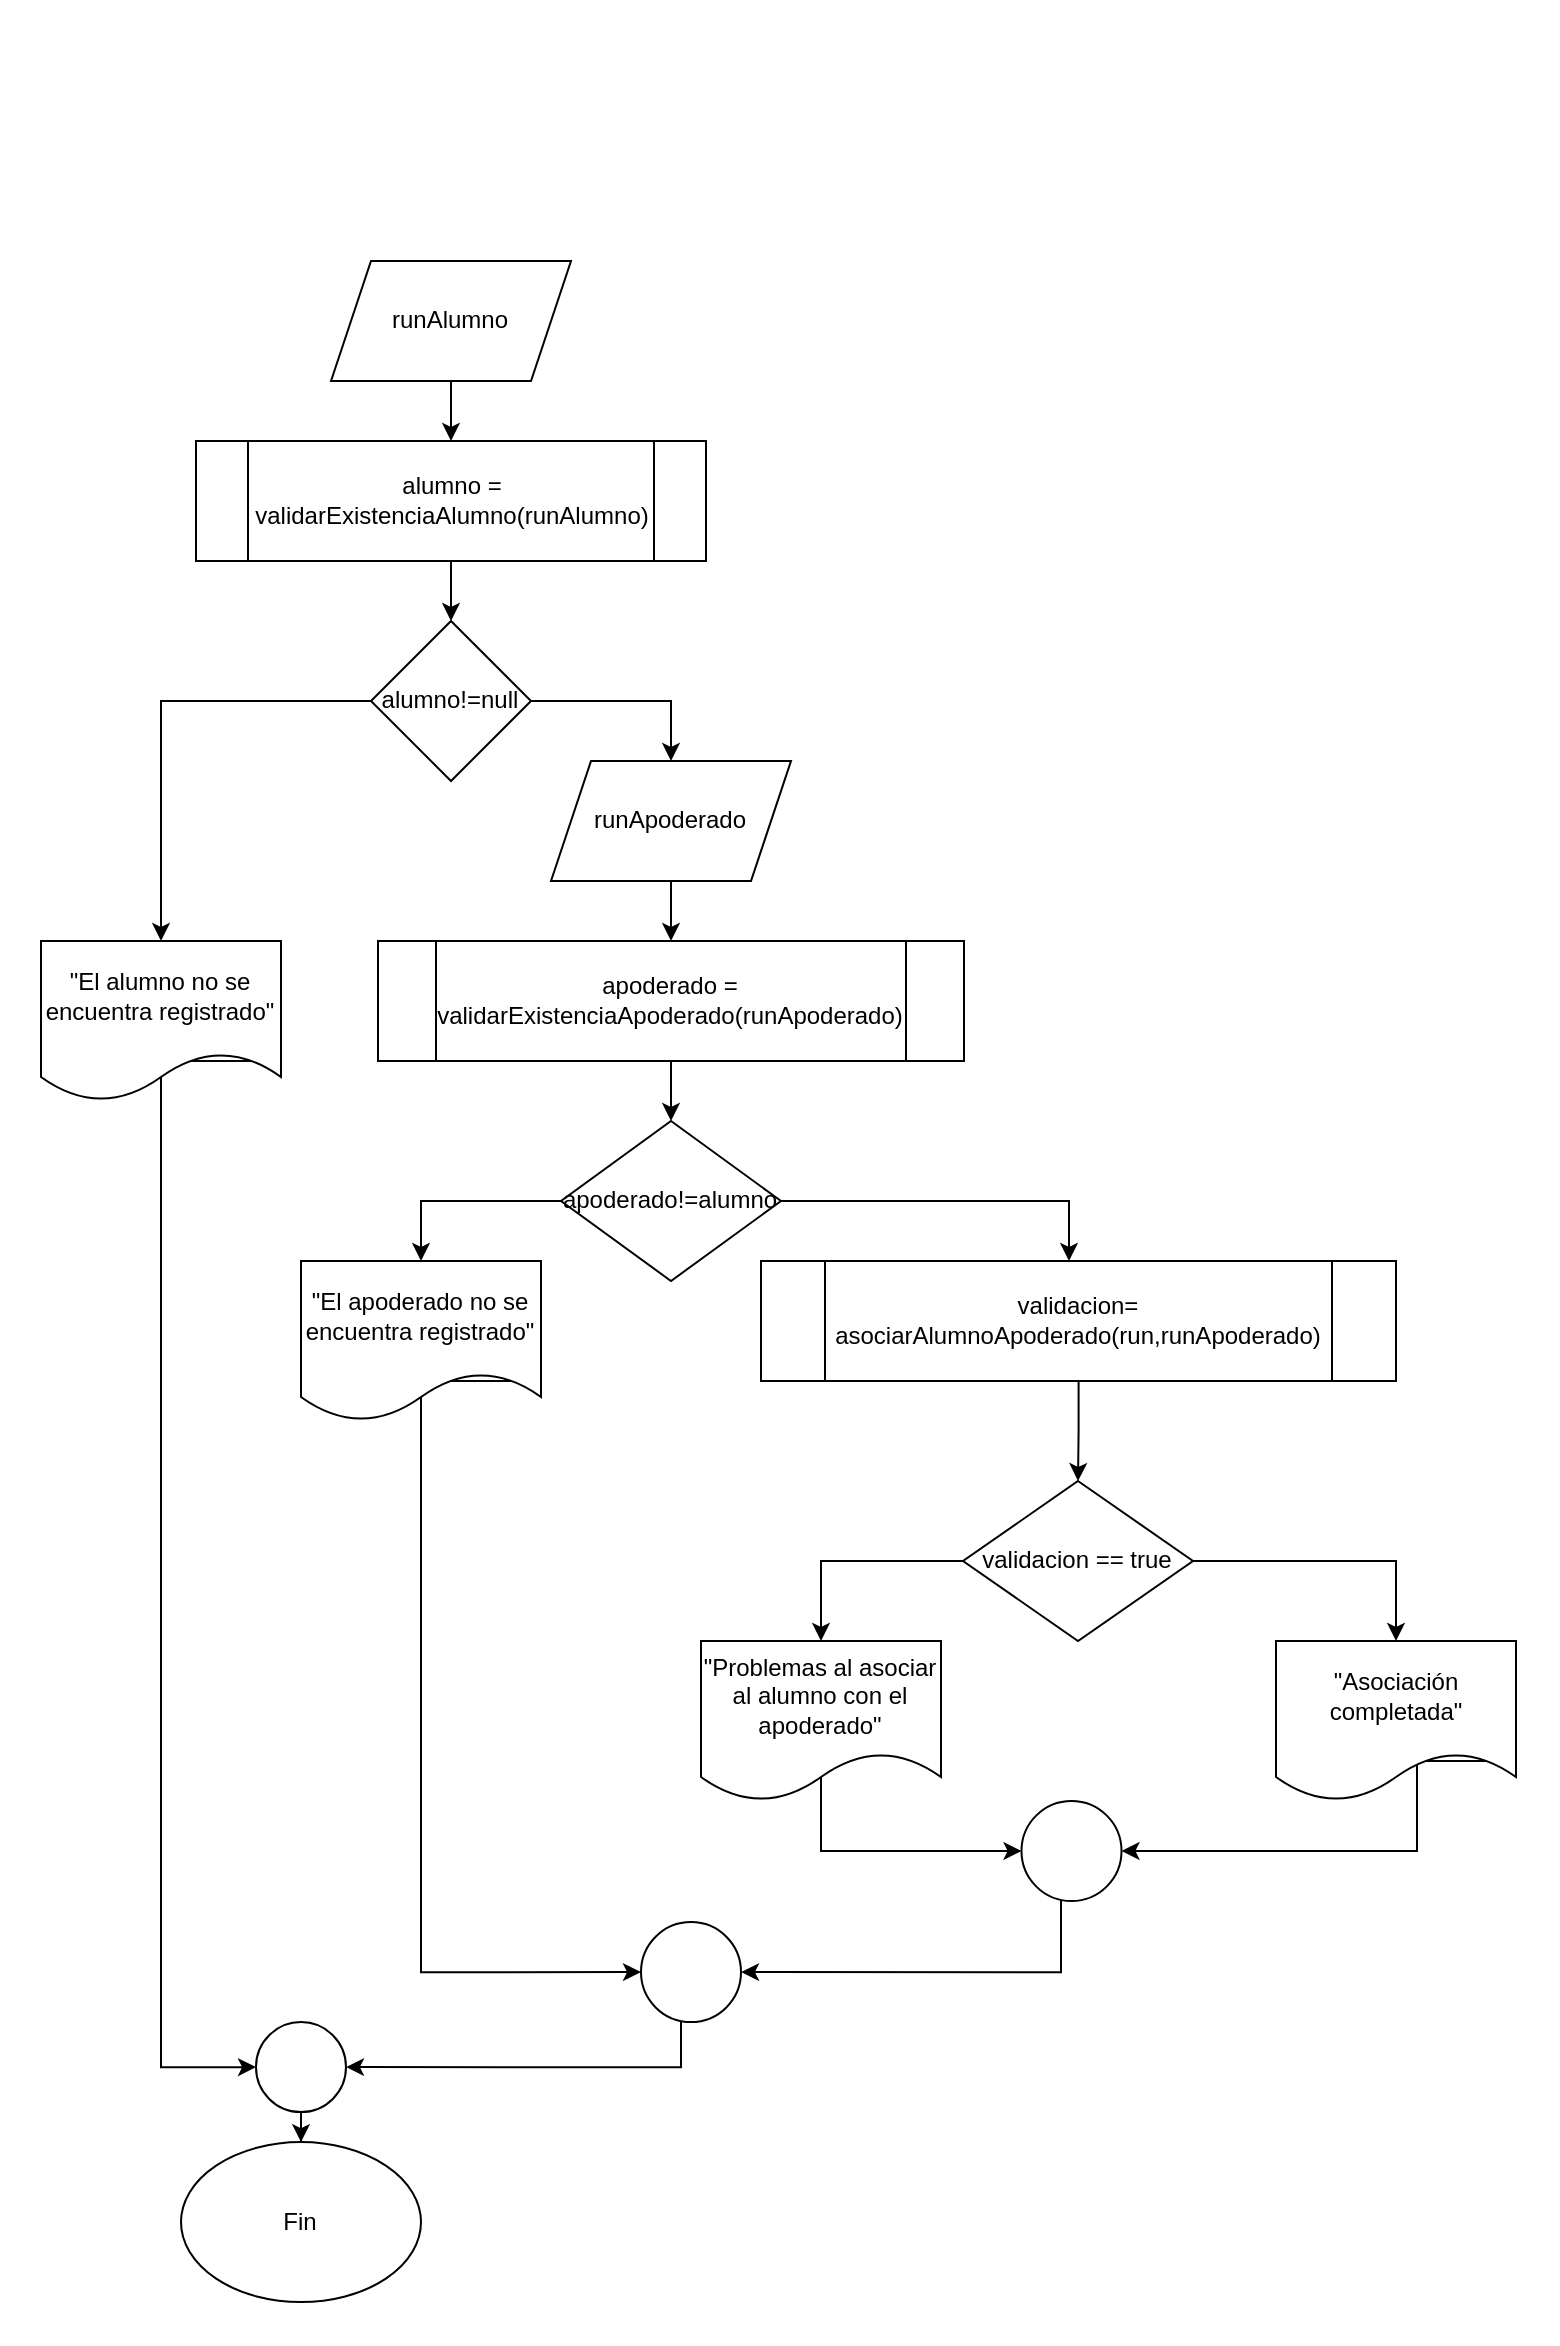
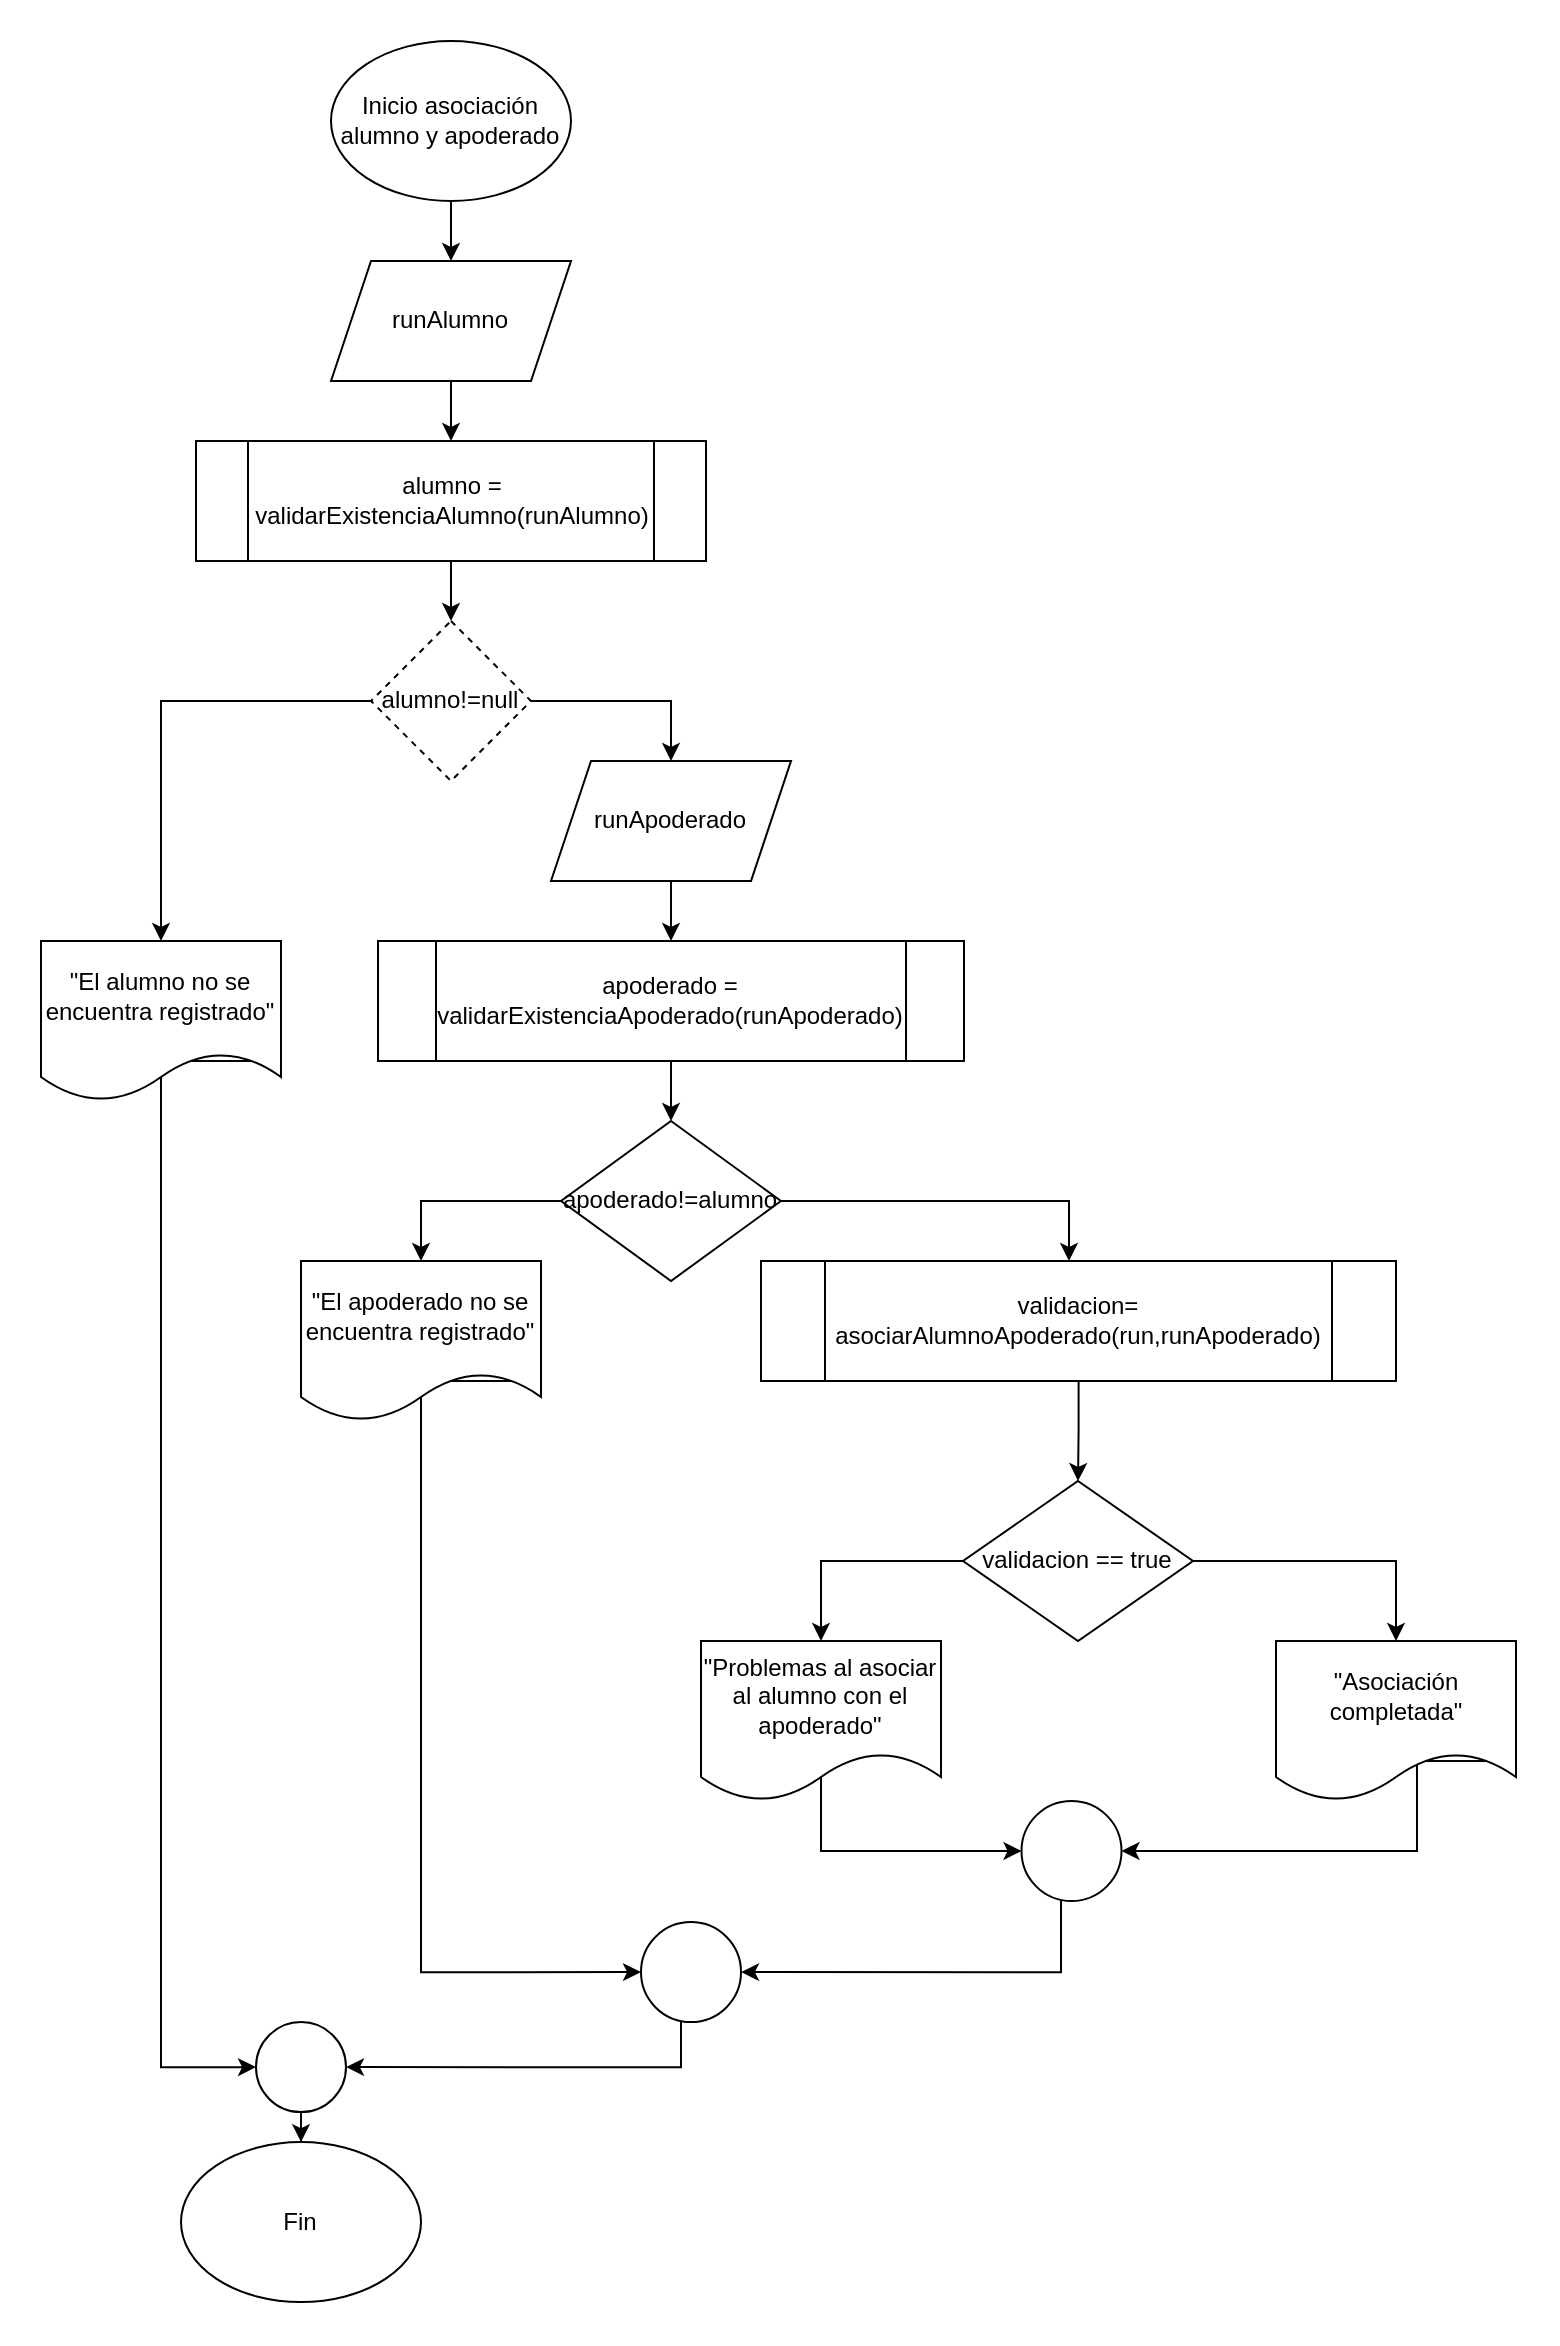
  <mxCell id="0" />
  <mxCell id="1" parent="0" />
  <mxCell id="2" style="edgeStyle=orthogonalEdgeStyle;rounded=0;orthogonalLoop=1;jettySize=auto;html=1;" edge="1" parent="1" source="3" target="6"><mxGeometry relative="1" as="geometry" /></mxCell>
  <mxCell id="3" value="validacion=&lt;br&gt;asociarAlumnoApoderado(run,runApoderado)" style="shape=process;whiteSpace=wrap;html=1;backgroundOutline=1;" vertex="1" parent="1"><mxGeometry x="380" y="630" width="317.5" height="60" as="geometry" /></mxCell>
  <mxCell id="4" style="edgeStyle=orthogonalEdgeStyle;rounded=0;orthogonalLoop=1;jettySize=auto;html=1;entryX=0.5;entryY=0;entryDx=0;entryDy=0;" edge="1" parent="1" source="6" target="8"><mxGeometry relative="1" as="geometry" /></mxCell>
  <mxCell id="5" style="edgeStyle=orthogonalEdgeStyle;rounded=0;orthogonalLoop=1;jettySize=auto;html=1;entryX=0.5;entryY=0;entryDx=0;entryDy=0;" edge="1" parent="1" source="6" target="10"><mxGeometry relative="1" as="geometry" /></mxCell>
  <mxCell id="6" value="validacion == true" style="rhombus;whiteSpace=wrap;html=1;" vertex="1" parent="1"><mxGeometry x="481" y="740" width="115" height="80" as="geometry" /></mxCell>
  <mxCell id="7" style="edgeStyle=orthogonalEdgeStyle;rounded=0;orthogonalLoop=1;jettySize=auto;html=1;exitX=1;exitY=0.75;exitDx=0;exitDy=0;entryX=1;entryY=0.5;entryDx=0;entryDy=0;" edge="1" parent="1" source="8" target="12"><mxGeometry relative="1" as="geometry"><mxPoint x="565" y="931" as="targetPoint" /><Array as="points"><mxPoint x="708" y="880" /><mxPoint x="708" y="925" /></Array></mxGeometry></mxCell>
  <mxCell id="8" value="&quot;Asociación completada&quot;" style="shape=document;whiteSpace=wrap;html=1;boundedLbl=1;" vertex="1" parent="1"><mxGeometry x="637.5" y="820" width="120" height="80" as="geometry" /></mxCell>
  <mxCell id="9" style="edgeStyle=orthogonalEdgeStyle;rounded=0;orthogonalLoop=1;jettySize=auto;html=1;exitX=0;exitY=0.75;exitDx=0;exitDy=0;entryX=0;entryY=0.5;entryDx=0;entryDy=0;" edge="1" parent="1" source="10" target="12"><mxGeometry relative="1" as="geometry"><mxPoint x="515" y="931" as="targetPoint" /><Array as="points"><mxPoint x="410" y="880" /><mxPoint x="410" y="925" /></Array></mxGeometry></mxCell>
  <mxCell id="10" value="&quot;Problemas al asociar al alumno con el apoderado&quot;" style="shape=document;whiteSpace=wrap;html=1;boundedLbl=1;" vertex="1" parent="1"><mxGeometry x="350" y="820" width="120" height="80" as="geometry" /></mxCell>
  <mxCell id="11" style="edgeStyle=orthogonalEdgeStyle;rounded=0;orthogonalLoop=1;jettySize=auto;html=1;entryX=1;entryY=0.5;entryDx=0;entryDy=0;" edge="1" parent="1" target="34"><mxGeometry relative="1" as="geometry"><Array as="points"><mxPoint x="530" y="986" /></Array><mxPoint x="530" y="930.003" as="sourcePoint" /><mxPoint x="370" y="975.56" as="targetPoint" /></mxGeometry></mxCell>
  <mxCell id="12" value="" style="ellipse;whiteSpace=wrap;html=1;aspect=fixed;" vertex="1" parent="1"><mxGeometry x="510.25" y="900" width="50" height="50" as="geometry" /></mxCell>
+ <mxCell id="13" style="edgeStyle=orthogonalEdgeStyle;rounded=0;orthogonalLoop=1;jettySize=auto;html=1;entryX=0.5;entryY=0;entryDx=0;entryDy=0;" edge="1" parent="1" source="14" target="16"><mxGeometry relative="1" as="geometry" /></mxCell>
+ <mxCell id="14" value="Inicio asociación alumno y apoderado" style="ellipse;whiteSpace=wrap;html=1;" vertex="1" parent="1"><mxGeometry x="165" y="20" width="120" height="80" as="geometry" /></mxCell>
  <mxCell id="15" style="edgeStyle=orthogonalEdgeStyle;rounded=0;orthogonalLoop=1;jettySize=auto;html=1;" edge="1" parent="1" source="16" target="18"><mxGeometry relative="1" as="geometry" /></mxCell>
  <mxCell id="16" value="runAlumno" style="shape=parallelogram;perimeter=parallelogramPerimeter;whiteSpace=wrap;html=1;fixedSize=1;" vertex="1" parent="1"><mxGeometry x="165" y="130" width="120" height="60" as="geometry" /></mxCell>
  <mxCell id="17" style="edgeStyle=orthogonalEdgeStyle;rounded=0;orthogonalLoop=1;jettySize=auto;html=1;exitX=0.5;exitY=1;exitDx=0;exitDy=0;" edge="1" parent="1" source="18" target="21"><mxGeometry relative="1" as="geometry" /></mxCell>
  <mxCell id="18" value="alumno = validarExistenciaAlumno(runAlumno)" style="shape=process;whiteSpace=wrap;html=1;backgroundOutline=1;" vertex="1" parent="1"><mxGeometry x="97.5" y="220" width="255" height="60" as="geometry" /></mxCell>
  <mxCell id="19" style="edgeStyle=orthogonalEdgeStyle;rounded=0;orthogonalLoop=1;jettySize=auto;html=1;exitX=1;exitY=0.5;exitDx=0;exitDy=0;entryX=0.5;entryY=0;entryDx=0;entryDy=0;" edge="1" parent="1" source="21" target="23"><mxGeometry relative="1" as="geometry" /></mxCell>
  <mxCell id="20" style="edgeStyle=orthogonalEdgeStyle;rounded=0;orthogonalLoop=1;jettySize=auto;html=1;exitX=0;exitY=0.5;exitDx=0;exitDy=0;entryX=0.5;entryY=0;entryDx=0;entryDy=0;" edge="1" parent="1" source="21" target="27"><mxGeometry relative="1" as="geometry" /></mxCell>
- <mxCell id="21" value="alumno!=null" style="rhombus;whiteSpace=wrap;html=1;" vertex="1" parent="1"><mxGeometry x="185" y="310" width="80" height="80" as="geometry" /></mxCell>
+ <mxCell id="21" value="alumno!=null" style="rhombus;whiteSpace=wrap;html=1;dashed=1;" vertex="1" parent="1"><mxGeometry x="185" y="310" width="80" height="80" as="geometry" /></mxCell>
  <mxCell id="22" style="edgeStyle=orthogonalEdgeStyle;rounded=0;orthogonalLoop=1;jettySize=auto;html=1;" edge="1" parent="1" source="23" target="25"><mxGeometry relative="1" as="geometry" /></mxCell>
  <mxCell id="23" value="runApoderado" style="shape=parallelogram;perimeter=parallelogramPerimeter;whiteSpace=wrap;html=1;fixedSize=1;" vertex="1" parent="1"><mxGeometry x="275" y="380" width="120" height="60" as="geometry" /></mxCell>
  <mxCell id="24" style="edgeStyle=orthogonalEdgeStyle;rounded=0;orthogonalLoop=1;jettySize=auto;html=1;exitX=0.5;exitY=1;exitDx=0;exitDy=0;" edge="1" parent="1" source="25" target="30"><mxGeometry relative="1" as="geometry" /></mxCell>
  <mxCell id="25" value="apoderado = validarExistenciaApoderado(runApoderado)" style="shape=process;whiteSpace=wrap;html=1;backgroundOutline=1;" vertex="1" parent="1"><mxGeometry x="188.5" y="470" width="293" height="60" as="geometry" /></mxCell>
  <mxCell id="26" style="edgeStyle=orthogonalEdgeStyle;rounded=0;orthogonalLoop=1;jettySize=auto;html=1;exitX=1;exitY=0.75;exitDx=0;exitDy=0;entryX=0;entryY=0.5;entryDx=0;entryDy=0;" edge="1" parent="1" source="27" target="36"><mxGeometry relative="1" as="geometry"><Array as="points"><mxPoint x="80" y="530" /><mxPoint x="80" y="1033" /></Array></mxGeometry></mxCell>
  <mxCell id="27" value="&quot;El alumno no se encuentra registrado&quot;" style="shape=document;whiteSpace=wrap;html=1;boundedLbl=1;" vertex="1" parent="1"><mxGeometry x="20" y="470" width="120" height="80" as="geometry" /></mxCell>
  <mxCell id="28" style="edgeStyle=orthogonalEdgeStyle;rounded=0;orthogonalLoop=1;jettySize=auto;html=1;entryX=0.5;entryY=0;entryDx=0;entryDy=0;" edge="1" parent="1" source="30" target="32"><mxGeometry relative="1" as="geometry" /></mxCell>
  <mxCell id="29" style="edgeStyle=orthogonalEdgeStyle;rounded=0;orthogonalLoop=1;jettySize=auto;html=1;" edge="1" parent="1" source="30" target="3"><mxGeometry relative="1" as="geometry"><Array as="points"><mxPoint x="534" y="600" /></Array></mxGeometry></mxCell>
  <mxCell id="30" value="apoderado!=alumno" style="rhombus;whiteSpace=wrap;html=1;" vertex="1" parent="1"><mxGeometry x="280" y="560" width="110" height="80" as="geometry" /></mxCell>
  <mxCell id="31" style="edgeStyle=orthogonalEdgeStyle;rounded=0;orthogonalLoop=1;jettySize=auto;html=1;exitX=1;exitY=0.75;exitDx=0;exitDy=0;entryX=0;entryY=0.5;entryDx=0;entryDy=0;" edge="1" parent="1" source="32" target="34"><mxGeometry relative="1" as="geometry"><Array as="points"><mxPoint x="210" y="690" /><mxPoint x="210" y="986" /></Array><mxPoint x="320" y="995" as="targetPoint" /></mxGeometry></mxCell>
  <mxCell id="32" value="&quot;El apoderado no se encuentra registrado&quot;" style="shape=document;whiteSpace=wrap;html=1;boundedLbl=1;" vertex="1" parent="1"><mxGeometry x="150" y="630" width="120" height="80" as="geometry" /></mxCell>
  <mxCell id="33" style="edgeStyle=orthogonalEdgeStyle;rounded=0;orthogonalLoop=1;jettySize=auto;html=1;entryX=1;entryY=0.5;entryDx=0;entryDy=0;" edge="1" parent="1" source="34" target="36"><mxGeometry relative="1" as="geometry"><Array as="points"><mxPoint x="340" y="1033.56" /></Array></mxGeometry></mxCell>
  <mxCell id="34" value="" style="ellipse;whiteSpace=wrap;html=1;aspect=fixed;" vertex="1" parent="1"><mxGeometry x="320" y="960.56" width="50" height="50" as="geometry" /></mxCell>
  <mxCell id="35" style="edgeStyle=orthogonalEdgeStyle;rounded=0;orthogonalLoop=1;jettySize=auto;html=1;" edge="1" parent="1" source="36" target="37"><mxGeometry relative="1" as="geometry" /></mxCell>
  <mxCell id="36" value="" style="ellipse;whiteSpace=wrap;html=1;aspect=fixed;" vertex="1" parent="1"><mxGeometry x="127.5" y="1010.56" width="45" height="45" as="geometry" /></mxCell>
  <mxCell id="37" value="Fin" style="ellipse;whiteSpace=wrap;html=1;" vertex="1" parent="1"><mxGeometry x="90" y="1070.56" width="120" height="80" as="geometry" /></mxCell>
